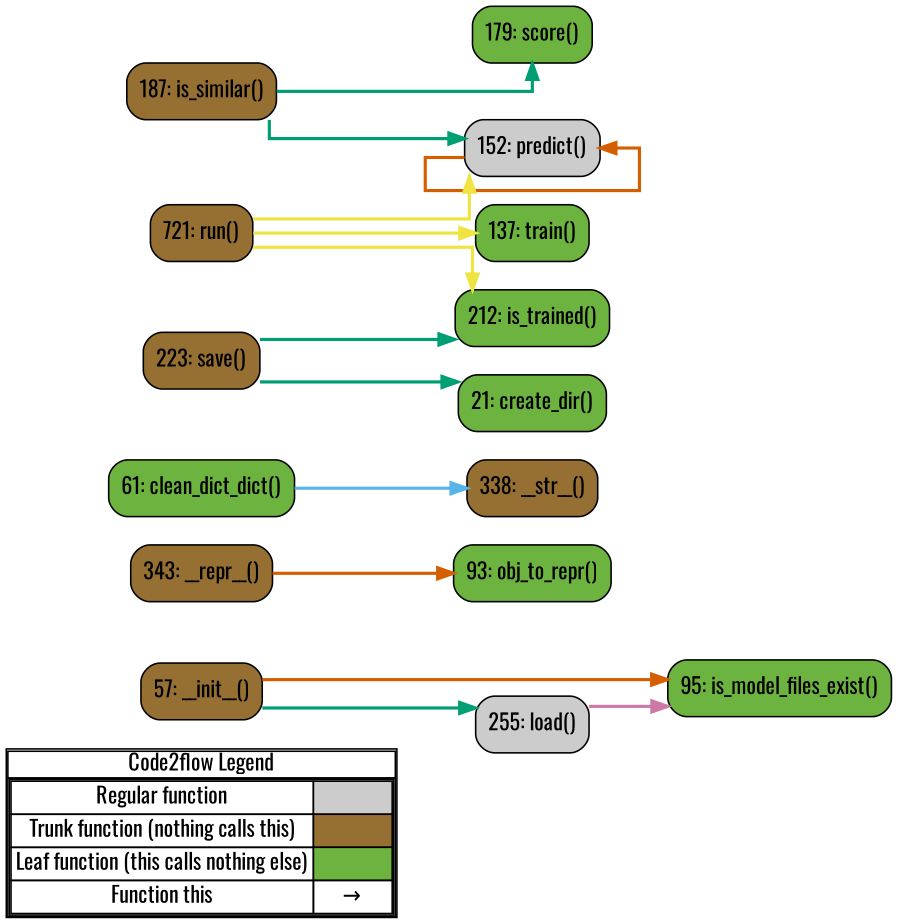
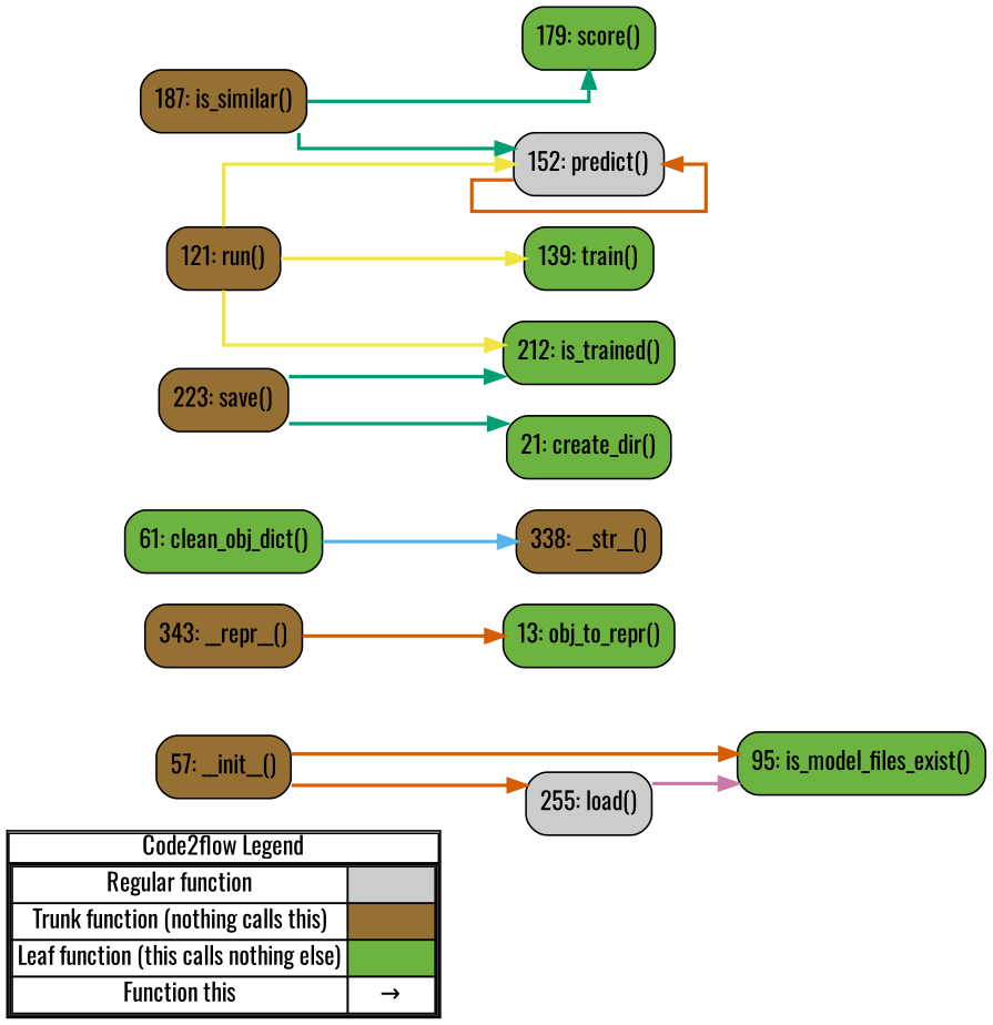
  digraph {
    concentrate=true
    fontname=Oswald
    rankdir=LR
    splines=ortho
    node [fontname=Oswald shape=rect fillcolor="#6db33f" style="rounded,filled"]
    edge [color="#D55E00" fontname=Oswald penwidth=2]
    n1 [label=<         <table cellspacing="0" cellpadding="0" border="1"><tr><td>Code2flow Legend</td></tr><tr><td>         <table cellspacing="0">         <tr><td>Regular function</td><td width="50px" bgcolor='#cccccc'></td></tr>         <tr><td>Trunk function (nothing calls this)</td><td bgcolor='#966F33'></td></tr>         <tr><td>Leaf function (this calls nothing else)</td><td bgcolor='#6db33f'></td></tr>         <tr><td>Function this</td><td><font color='black'>&#8594;</font></td></tr>         </table></td></tr></table>         > margin=0 shape=none fillcolor="" style=""]
    n2 [fillcolor="#966F33" label="57: __init__()"]
    n3 [fillcolor="#966F33" label="343: __repr__()"]
    n4 [fillcolor="#966F33" label="338: __str__()"]
    n5 [label="95: is_model_files_exist()"]
    n6 [fillcolor="#966F33" label="187: is_similar()"]
    n7 [label="212: is_trained()"]
    n8 [fillcolor="#cccccc" label="255: load()"]
    n9 [fillcolor="#cccccc" label="152: predict()"]
-   n10 [fillcolor="#966F33" label="721: run()"]
+   n10 [fillcolor="#966F33" label="121: run()"]
    n11 [fillcolor="#966F33" label="223: save()"]
    n12 [label="179: score()"]
-   n13 [label="137: train()"]
-   n14 [label="61: clean_dict_dict()"]
+   n13 [label="139: train()"]
+   n14 [label="61: clean_obj_dict()"]
    n15 [label="21: create_dir()"]
-   n16 [label="93: obj_to_repr()"]
+   n16 [label="13: obj_to_repr()"]
    subgraph sub_1 {
      label=legend
      rank=min
      n1
    }
    subgraph sub_2 {
      label="File: _base"
      style=dotted
      subgraph sub_3 {
        label="Class: SimpleModel"
        style=dotted
        n2
        n3
        n4
        n5
        n6
        n7
        n8
        n9
        n10
        n11
        n12
        n13
      }
    }
    subgraph sub_4 {
      label="File: _utils"
      style=dotted
      n14
      n15
      n16
    }
    n2 -> n5
-   n2 -> n8 [color="#009E73"]
+   n2 -> n8
    n3 -> n16
    n6 -> n9 [color="#009E73"]
    n6 -> n12 [color="#009E73"]
    n8 -> n5 [color="#CC79A7"]
    n9 -> n9
    n10 -> n7 [color="#F0E442"]
    n10 -> n9 [color="#F0E442"]
    n10 -> n13 [color="#F0E442"]
    n11 -> n7 [color="#009E73"]
    n11 -> n15 [color="#009E73"]
    n14 -> n4 [color="#56B4E9"]
  }
